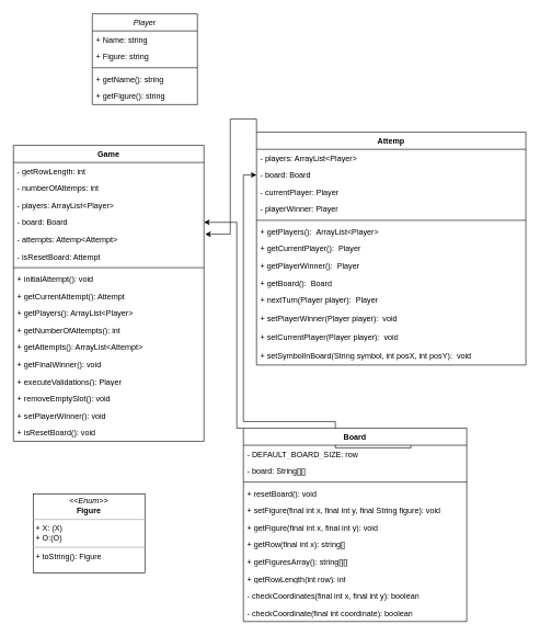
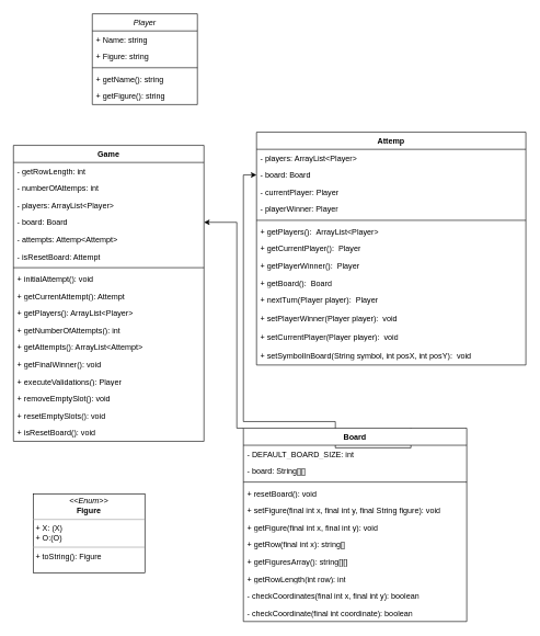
  <mxCell id="0" />
  <mxCell id="1" parent="0" />
  <mxCell id="2" value="Player" style="swimlane;fontStyle=2;align=center;verticalAlign=top;childLayout=stackLayout;horizontal=1;startSize=26;horizontalStack=0;resizeParent=1;resizeLast=0;collapsible=1;marginBottom=0;rounded=0;shadow=0;strokeWidth=1;" parent="1" vertex="1"><mxGeometry x="140" y="20" width="160" height="138" as="geometry"><mxRectangle x="230" y="140" width="160" height="26" as="alternateBounds" /></mxGeometry></mxCell>
  <mxCell id="3" value="+ Name: string" style="text;align=left;verticalAlign=top;spacingLeft=4;spacingRight=4;overflow=hidden;rotatable=0;points=[[0,0.5],[1,0.5]];portConstraint=eastwest;" parent="2" vertex="1"><mxGeometry y="26" width="160" height="26" as="geometry" /></mxCell>
  <mxCell id="4" value="+ Figure: string" style="text;align=left;verticalAlign=top;spacingLeft=4;spacingRight=4;overflow=hidden;rotatable=0;points=[[0,0.5],[1,0.5]];portConstraint=eastwest;" vertex="1" parent="2"><mxGeometry y="52" width="160" height="26" as="geometry" /></mxCell>
  <mxCell id="5" value="" style="line;html=1;strokeWidth=1;align=left;verticalAlign=middle;spacingTop=-1;spacingLeft=3;spacingRight=3;rotatable=0;labelPosition=right;points=[];portConstraint=eastwest;" parent="2" vertex="1"><mxGeometry y="78" width="160" height="8" as="geometry" /></mxCell>
  <mxCell id="6" value="+ getName(): string" style="text;align=left;verticalAlign=top;spacingLeft=4;spacingRight=4;overflow=hidden;rotatable=0;points=[[0,0.5],[1,0.5]];portConstraint=eastwest;" vertex="1" parent="2"><mxGeometry y="86" width="160" height="26" as="geometry" /></mxCell>
  <mxCell id="7" value="+ getFigure(): string" style="text;align=left;verticalAlign=top;spacingLeft=4;spacingRight=4;overflow=hidden;rotatable=0;points=[[0,0.5],[1,0.5]];portConstraint=eastwest;" vertex="1" parent="2"><mxGeometry y="112" width="160" height="26" as="geometry" /></mxCell>
  <mxCell id="8" value="Game" style="swimlane;fontStyle=1;align=center;verticalAlign=top;childLayout=stackLayout;horizontal=1;startSize=26;horizontalStack=0;resizeParent=1;resizeParentMax=0;resizeLast=0;collapsible=1;marginBottom=0;whiteSpace=wrap;html=1;" parent="1" vertex="1"><mxGeometry x="20" y="220" width="290" height="450" as="geometry" /></mxCell>
  <mxCell id="9" value="- getRowLength: int" style="text;strokeColor=none;fillColor=none;align=left;verticalAlign=top;spacingLeft=4;spacingRight=4;overflow=hidden;rotatable=0;points=[[0,0.5],[1,0.5]];portConstraint=eastwest;whiteSpace=wrap;html=1;" parent="8" vertex="1"><mxGeometry y="26" width="290" height="26" as="geometry" /></mxCell>
  <mxCell id="10" value="- numberOfAttemps: int" style="text;strokeColor=none;fillColor=none;align=left;verticalAlign=top;spacingLeft=4;spacingRight=4;overflow=hidden;rotatable=0;points=[[0,0.5],[1,0.5]];portConstraint=eastwest;whiteSpace=wrap;html=1;" parent="8" vertex="1"><mxGeometry y="52" width="290" height="26" as="geometry" /></mxCell>
  <mxCell id="11" value="- players: ArrayList&amp;lt;Player&amp;gt;" style="text;strokeColor=none;fillColor=none;align=left;verticalAlign=top;spacingLeft=4;spacingRight=4;overflow=hidden;rotatable=0;points=[[0,0.5],[1,0.5]];portConstraint=eastwest;whiteSpace=wrap;html=1;" vertex="1" parent="8"><mxGeometry y="78" width="290" height="26" as="geometry" /></mxCell>
  <mxCell id="12" value="- board: Board" style="text;strokeColor=none;fillColor=none;align=left;verticalAlign=top;spacingLeft=4;spacingRight=4;overflow=hidden;rotatable=0;points=[[0,0.5],[1,0.5]];portConstraint=eastwest;whiteSpace=wrap;html=1;" vertex="1" parent="8"><mxGeometry y="104" width="290" height="26" as="geometry" /></mxCell>
  <mxCell id="13" value="- attempts: Attemp&amp;lt;Attempt&amp;gt;" style="text;strokeColor=none;fillColor=none;align=left;verticalAlign=top;spacingLeft=4;spacingRight=4;overflow=hidden;rotatable=0;points=[[0,0.5],[1,0.5]];portConstraint=eastwest;whiteSpace=wrap;html=1;" vertex="1" parent="8"><mxGeometry y="130" width="290" height="26" as="geometry" /></mxCell>
  <mxCell id="14" value="- isResetBoard: Attempt" style="text;strokeColor=none;fillColor=none;align=left;verticalAlign=top;spacingLeft=4;spacingRight=4;overflow=hidden;rotatable=0;points=[[0,0.5],[1,0.5]];portConstraint=eastwest;whiteSpace=wrap;html=1;" vertex="1" parent="8"><mxGeometry y="156" width="290" height="26" as="geometry" /></mxCell>
  <mxCell id="15" value="" style="line;strokeWidth=1;fillColor=none;align=left;verticalAlign=middle;spacingTop=-1;spacingLeft=3;spacingRight=3;rotatable=0;labelPosition=right;points=[];portConstraint=eastwest;strokeColor=inherit;" parent="8" vertex="1"><mxGeometry y="182" width="290" height="8" as="geometry" /></mxCell>
  <mxCell id="16" value="+ initialAttempt(): void" style="text;strokeColor=none;fillColor=none;align=left;verticalAlign=top;spacingLeft=4;spacingRight=4;overflow=hidden;rotatable=0;points=[[0,0.5],[1,0.5]];portConstraint=eastwest;whiteSpace=wrap;html=1;" vertex="1" parent="8"><mxGeometry y="190" width="290" height="26" as="geometry" /></mxCell>
  <mxCell id="17" value="+ getCurrentAttempt(): Attempt" style="text;strokeColor=none;fillColor=none;align=left;verticalAlign=top;spacingLeft=4;spacingRight=4;overflow=hidden;rotatable=0;points=[[0,0.5],[1,0.5]];portConstraint=eastwest;whiteSpace=wrap;html=1;" vertex="1" parent="8"><mxGeometry y="216" width="290" height="26" as="geometry" /></mxCell>
  <mxCell id="18" value="+ getPlayers(): ArrayList&amp;lt;Player&amp;gt;" style="text;strokeColor=none;fillColor=none;align=left;verticalAlign=top;spacingLeft=4;spacingRight=4;overflow=hidden;rotatable=0;points=[[0,0.5],[1,0.5]];portConstraint=eastwest;whiteSpace=wrap;html=1;" parent="8" vertex="1"><mxGeometry y="242" width="290" height="26" as="geometry" /></mxCell>
  <mxCell id="19" value="+ getNumberOfAttempts(): int" style="text;strokeColor=none;fillColor=none;align=left;verticalAlign=top;spacingLeft=4;spacingRight=4;overflow=hidden;rotatable=0;points=[[0,0.5],[1,0.5]];portConstraint=eastwest;whiteSpace=wrap;html=1;" vertex="1" parent="8"><mxGeometry y="268" width="290" height="26" as="geometry" /></mxCell>
  <mxCell id="20" value="+ getAttempts(): ArrayList&amp;lt;Attempt&amp;gt;" style="text;strokeColor=none;fillColor=none;align=left;verticalAlign=top;spacingLeft=4;spacingRight=4;overflow=hidden;rotatable=0;points=[[0,0.5],[1,0.5]];portConstraint=eastwest;whiteSpace=wrap;html=1;" vertex="1" parent="8"><mxGeometry y="294" width="290" height="26" as="geometry" /></mxCell>
  <mxCell id="21" value="+ getFinalWinner(): void" style="text;strokeColor=none;fillColor=none;align=left;verticalAlign=top;spacingLeft=4;spacingRight=4;overflow=hidden;rotatable=0;points=[[0,0.5],[1,0.5]];portConstraint=eastwest;whiteSpace=wrap;html=1;" vertex="1" parent="8"><mxGeometry y="320" width="290" height="26" as="geometry" /></mxCell>
  <mxCell id="22" value="+ executeValidations(): Player" style="text;strokeColor=none;fillColor=none;align=left;verticalAlign=top;spacingLeft=4;spacingRight=4;overflow=hidden;rotatable=0;points=[[0,0.5],[1,0.5]];portConstraint=eastwest;whiteSpace=wrap;html=1;" vertex="1" parent="8"><mxGeometry y="346" width="290" height="26" as="geometry" /></mxCell>
  <mxCell id="23" value="+ removeEmptySlot(): void" style="text;strokeColor=none;fillColor=none;align=left;verticalAlign=top;spacingLeft=4;spacingRight=4;overflow=hidden;rotatable=0;points=[[0,0.5],[1,0.5]];portConstraint=eastwest;whiteSpace=wrap;html=1;" vertex="1" parent="8"><mxGeometry y="372" width="290" height="26" as="geometry" /></mxCell>
- <mxCell id="24" value="+ setPlayerWinner(): void" style="text;strokeColor=none;fillColor=none;align=left;verticalAlign=top;spacingLeft=4;spacingRight=4;overflow=hidden;rotatable=0;points=[[0,0.5],[1,0.5]];portConstraint=eastwest;whiteSpace=wrap;html=1;" vertex="1" parent="8"><mxGeometry y="398" width="290" height="26" as="geometry" /></mxCell>
+ <mxCell id="24" value="+ resetEmptySlots(): void" style="text;strokeColor=none;fillColor=none;align=left;verticalAlign=top;spacingLeft=4;spacingRight=4;overflow=hidden;rotatable=0;points=[[0,0.5],[1,0.5]];portConstraint=eastwest;whiteSpace=wrap;html=1;" vertex="1" parent="8"><mxGeometry y="398" width="290" height="26" as="geometry" /></mxCell>
  <mxCell id="25" value="+ isResetBoard(): void" style="text;strokeColor=none;fillColor=none;align=left;verticalAlign=top;spacingLeft=4;spacingRight=4;overflow=hidden;rotatable=0;points=[[0,0.5],[1,0.5]];portConstraint=eastwest;whiteSpace=wrap;html=1;" vertex="1" parent="8"><mxGeometry y="424" width="290" height="26" as="geometry" /></mxCell>
- <mxCell id="26" style="edgeStyle=orthogonalEdgeStyle;rounded=0;orthogonalLoop=1;jettySize=auto;html=1;exitX=0;exitY=0;exitDx=0;exitDy=0;entryX=1.006;entryY=0.197;entryDx=0;entryDy=0;entryPerimeter=0;" edge="1" parent="1" source="27" target="13"><mxGeometry relative="1" as="geometry"><Array as="points"><mxPoint x="390" y="180" /><mxPoint x="350" y="180" /><mxPoint x="350" y="355" /></Array></mxGeometry></mxCell>
  <mxCell id="27" value="Attemp" style="swimlane;fontStyle=1;align=center;verticalAlign=top;childLayout=stackLayout;horizontal=1;startSize=26;horizontalStack=0;resizeParent=1;resizeParentMax=0;resizeLast=0;collapsible=1;marginBottom=0;whiteSpace=wrap;html=1;" parent="1" vertex="1"><mxGeometry x="390" y="200" width="410" height="354" as="geometry" /></mxCell>
  <mxCell id="28" value="- players: ArrayList&amp;lt;Player&amp;gt;" style="text;strokeColor=none;fillColor=none;align=left;verticalAlign=top;spacingLeft=4;spacingRight=4;overflow=hidden;rotatable=0;points=[[0,0.5],[1,0.5]];portConstraint=eastwest;whiteSpace=wrap;html=1;" parent="27" vertex="1"><mxGeometry y="26" width="410" height="26" as="geometry" /></mxCell>
  <mxCell id="29" value="- board: Board" style="text;strokeColor=none;fillColor=none;align=left;verticalAlign=top;spacingLeft=4;spacingRight=4;overflow=hidden;rotatable=0;points=[[0,0.5],[1,0.5]];portConstraint=eastwest;whiteSpace=wrap;html=1;" vertex="1" parent="27"><mxGeometry y="52" width="410" height="26" as="geometry" /></mxCell>
  <mxCell id="30" value="- currentPlayer: Player" style="text;strokeColor=none;fillColor=none;align=left;verticalAlign=top;spacingLeft=4;spacingRight=4;overflow=hidden;rotatable=0;points=[[0,0.5],[1,0.5]];portConstraint=eastwest;whiteSpace=wrap;html=1;" vertex="1" parent="27"><mxGeometry y="78" width="410" height="26" as="geometry" /></mxCell>
  <mxCell id="31" value="- playerWinner: Player" style="text;strokeColor=none;fillColor=none;align=left;verticalAlign=top;spacingLeft=4;spacingRight=4;overflow=hidden;rotatable=0;points=[[0,0.5],[1,0.5]];portConstraint=eastwest;whiteSpace=wrap;html=1;" vertex="1" parent="27"><mxGeometry y="104" width="410" height="26" as="geometry" /></mxCell>
  <mxCell id="32" value="" style="line;strokeWidth=1;fillColor=none;align=left;verticalAlign=middle;spacingTop=-1;spacingLeft=3;spacingRight=3;rotatable=0;labelPosition=right;points=[];portConstraint=eastwest;strokeColor=inherit;" parent="27" vertex="1"><mxGeometry y="130" width="410" height="8" as="geometry" /></mxCell>
  <mxCell id="33" value="+ getPlayers():&amp;nbsp;&amp;nbsp;ArrayList&amp;lt;Player&amp;gt;" style="text;strokeColor=none;fillColor=none;align=left;verticalAlign=top;spacingLeft=4;spacingRight=4;overflow=hidden;rotatable=0;points=[[0,0.5],[1,0.5]];portConstraint=eastwest;whiteSpace=wrap;html=1;" parent="27" vertex="1"><mxGeometry y="138" width="410" height="26" as="geometry" /></mxCell>
  <mxCell id="34" value="+ getCurrentPlayer():&amp;nbsp; Player" style="text;strokeColor=none;fillColor=none;align=left;verticalAlign=top;spacingLeft=4;spacingRight=4;overflow=hidden;rotatable=0;points=[[0,0.5],[1,0.5]];portConstraint=eastwest;whiteSpace=wrap;html=1;" vertex="1" parent="27"><mxGeometry y="164" width="410" height="26" as="geometry" /></mxCell>
  <mxCell id="35" value="+ getPlayerWinner():&amp;nbsp; Player" style="text;strokeColor=none;fillColor=none;align=left;verticalAlign=top;spacingLeft=4;spacingRight=4;overflow=hidden;rotatable=0;points=[[0,0.5],[1,0.5]];portConstraint=eastwest;whiteSpace=wrap;html=1;" vertex="1" parent="27"><mxGeometry y="190" width="410" height="26" as="geometry" /></mxCell>
  <mxCell id="36" value="+ getBoard():&amp;nbsp;&amp;nbsp;Board" style="text;strokeColor=none;fillColor=none;align=left;verticalAlign=top;spacingLeft=4;spacingRight=4;overflow=hidden;rotatable=0;points=[[0,0.5],[1,0.5]];portConstraint=eastwest;whiteSpace=wrap;html=1;" vertex="1" parent="27"><mxGeometry y="216" width="410" height="26" as="geometry" /></mxCell>
  <mxCell id="37" value="+ nextTurn(Player player):&amp;nbsp;&amp;nbsp;Player" style="text;strokeColor=none;fillColor=none;align=left;verticalAlign=top;spacingLeft=4;spacingRight=4;overflow=hidden;rotatable=0;points=[[0,0.5],[1,0.5]];portConstraint=eastwest;whiteSpace=wrap;html=1;" vertex="1" parent="27"><mxGeometry y="242" width="410" height="28" as="geometry" /></mxCell>
  <mxCell id="38" value="+ setPlayerWinner(Player player):&amp;nbsp;&amp;nbsp;void" style="text;strokeColor=none;fillColor=none;align=left;verticalAlign=top;spacingLeft=4;spacingRight=4;overflow=hidden;rotatable=0;points=[[0,0.5],[1,0.5]];portConstraint=eastwest;whiteSpace=wrap;html=1;" vertex="1" parent="27"><mxGeometry y="270" width="410" height="28" as="geometry" /></mxCell>
  <mxCell id="39" value="+ setCurrentPlayer(Player player):&amp;nbsp;&amp;nbsp;void" style="text;strokeColor=none;fillColor=none;align=left;verticalAlign=top;spacingLeft=4;spacingRight=4;overflow=hidden;rotatable=0;points=[[0,0.5],[1,0.5]];portConstraint=eastwest;whiteSpace=wrap;html=1;" vertex="1" parent="27"><mxGeometry y="298" width="410" height="28" as="geometry" /></mxCell>
  <mxCell id="40" value="+ setSymbolInBoard(String symbol, int posX, int posY):&amp;nbsp;&amp;nbsp;void" style="text;strokeColor=none;fillColor=none;align=left;verticalAlign=top;spacingLeft=4;spacingRight=4;overflow=hidden;rotatable=0;points=[[0,0.5],[1,0.5]];portConstraint=eastwest;whiteSpace=wrap;html=1;" vertex="1" parent="27"><mxGeometry y="326" width="410" height="28" as="geometry" /></mxCell>
  <mxCell id="41" value="&lt;p style=&quot;margin:0px;margin-top:4px;text-align:center;&quot;&gt;&lt;i&gt;&amp;lt;&amp;lt;Enum&amp;gt;&amp;gt;&lt;/i&gt;&lt;br&gt;&lt;b&gt;Figure&lt;/b&gt;&lt;/p&gt;&lt;hr size=&quot;1&quot;&gt;&lt;p style=&quot;margin:0px;margin-left:4px;&quot;&gt;+ X: (X)&lt;br&gt;+ O:(O)&lt;/p&gt;&lt;hr size=&quot;1&quot;&gt;&lt;p style=&quot;margin:0px;margin-left:4px;&quot;&gt;+ toString(): Figure&lt;br&gt;&lt;/p&gt;" style="verticalAlign=top;align=left;overflow=fill;fontSize=12;fontFamily=Helvetica;html=1;whiteSpace=wrap;" vertex="1" parent="1"><mxGeometry x="50" y="750" width="170" height="120" as="geometry" /></mxCell>
  <mxCell id="42" style="edgeStyle=orthogonalEdgeStyle;rounded=0;orthogonalLoop=1;jettySize=auto;html=1;exitX=0.75;exitY=0;exitDx=0;exitDy=0;entryX=0;entryY=0.5;entryDx=0;entryDy=0;" edge="1" parent="1" source="44" target="29"><mxGeometry relative="1" as="geometry"><Array as="points"><mxPoint x="510" y="680" /><mxPoint x="510" y="640" /><mxPoint x="370" y="640" /><mxPoint x="370" y="265" /></Array></mxGeometry></mxCell>
  <mxCell id="43" style="edgeStyle=orthogonalEdgeStyle;rounded=0;orthogonalLoop=1;jettySize=auto;html=1;exitX=0;exitY=0;exitDx=0;exitDy=0;entryX=1;entryY=0.5;entryDx=0;entryDy=0;" edge="1" parent="1" source="44" target="12"><mxGeometry relative="1" as="geometry"><Array as="points"><mxPoint x="360" y="650" /><mxPoint x="360" y="337" /></Array></mxGeometry></mxCell>
  <mxCell id="44" value="Board" style="swimlane;fontStyle=1;align=center;verticalAlign=top;childLayout=stackLayout;horizontal=1;startSize=26;horizontalStack=0;resizeParent=1;resizeParentMax=0;resizeLast=0;collapsible=1;marginBottom=0;whiteSpace=wrap;html=1;" vertex="1" parent="1"><mxGeometry x="370" y="650" width="340" height="294" as="geometry"><mxRectangle x="60" y="410" width="80" height="30" as="alternateBounds" /></mxGeometry></mxCell>
- <mxCell id="45" value="-&amp;nbsp;DEFAULT_BOARD_SIZE: row" style="text;strokeColor=none;fillColor=none;align=left;verticalAlign=top;spacingLeft=4;spacingRight=4;overflow=hidden;rotatable=0;points=[[0,0.5],[1,0.5]];portConstraint=eastwest;whiteSpace=wrap;html=1;" vertex="1" parent="44"><mxGeometry y="26" width="340" height="26" as="geometry" /></mxCell>
+ <mxCell id="45" value="-&amp;nbsp;DEFAULT_BOARD_SIZE: int" style="text;strokeColor=none;fillColor=none;align=left;verticalAlign=top;spacingLeft=4;spacingRight=4;overflow=hidden;rotatable=0;points=[[0,0.5],[1,0.5]];portConstraint=eastwest;whiteSpace=wrap;html=1;" vertex="1" parent="44"><mxGeometry y="26" width="340" height="26" as="geometry" /></mxCell>
  <mxCell id="46" value="- board: String[][]" style="text;strokeColor=none;fillColor=none;align=left;verticalAlign=top;spacingLeft=4;spacingRight=4;overflow=hidden;rotatable=0;points=[[0,0.5],[1,0.5]];portConstraint=eastwest;whiteSpace=wrap;html=1;" vertex="1" parent="44"><mxGeometry y="52" width="340" height="26" as="geometry" /></mxCell>
  <mxCell id="47" value="" style="line;strokeWidth=1;fillColor=none;align=left;verticalAlign=middle;spacingTop=-1;spacingLeft=3;spacingRight=3;rotatable=0;labelPosition=right;points=[];portConstraint=eastwest;strokeColor=inherit;" vertex="1" parent="44"><mxGeometry y="78" width="340" height="8" as="geometry" /></mxCell>
  <mxCell id="48" value="+ resetBoard(): void" style="text;strokeColor=none;fillColor=none;align=left;verticalAlign=top;spacingLeft=4;spacingRight=4;overflow=hidden;rotatable=0;points=[[0,0.5],[1,0.5]];portConstraint=eastwest;whiteSpace=wrap;html=1;" vertex="1" parent="44"><mxGeometry y="86" width="340" height="26" as="geometry" /></mxCell>
  <mxCell id="49" value="+ setFigure(final int x, final int y, final String figure): void" style="text;strokeColor=none;fillColor=none;align=left;verticalAlign=top;spacingLeft=4;spacingRight=4;overflow=hidden;rotatable=0;points=[[0,0.5],[1,0.5]];portConstraint=eastwest;whiteSpace=wrap;html=1;" vertex="1" parent="44"><mxGeometry y="112" width="340" height="26" as="geometry" /></mxCell>
  <mxCell id="50" value="+ getFigure(final int x, final int y): void" style="text;strokeColor=none;fillColor=none;align=left;verticalAlign=top;spacingLeft=4;spacingRight=4;overflow=hidden;rotatable=0;points=[[0,0.5],[1,0.5]];portConstraint=eastwest;whiteSpace=wrap;html=1;" vertex="1" parent="44"><mxGeometry y="138" width="340" height="26" as="geometry" /></mxCell>
  <mxCell id="51" value="+ getRow(final int x): string[]" style="text;strokeColor=none;fillColor=none;align=left;verticalAlign=top;spacingLeft=4;spacingRight=4;overflow=hidden;rotatable=0;points=[[0,0.5],[1,0.5]];portConstraint=eastwest;whiteSpace=wrap;html=1;" vertex="1" parent="44"><mxGeometry y="164" width="340" height="26" as="geometry" /></mxCell>
  <mxCell id="52" value="+ getFiguresArray(): string[][]" style="text;strokeColor=none;fillColor=none;align=left;verticalAlign=top;spacingLeft=4;spacingRight=4;overflow=hidden;rotatable=0;points=[[0,0.5],[1,0.5]];portConstraint=eastwest;whiteSpace=wrap;html=1;" vertex="1" parent="44"><mxGeometry y="190" width="340" height="26" as="geometry" /></mxCell>
  <mxCell id="53" value="+ getRowLength(int row): int" style="text;strokeColor=none;fillColor=none;align=left;verticalAlign=top;spacingLeft=4;spacingRight=4;overflow=hidden;rotatable=0;points=[[0,0.5],[1,0.5]];portConstraint=eastwest;whiteSpace=wrap;html=1;" vertex="1" parent="44"><mxGeometry y="216" width="340" height="26" as="geometry" /></mxCell>
  <mxCell id="54" value="- checkCoordinates(final int x, final int y): boolean" style="text;strokeColor=none;fillColor=none;align=left;verticalAlign=top;spacingLeft=4;spacingRight=4;overflow=hidden;rotatable=0;points=[[0,0.5],[1,0.5]];portConstraint=eastwest;whiteSpace=wrap;html=1;" vertex="1" parent="44"><mxGeometry y="242" width="340" height="26" as="geometry" /></mxCell>
  <mxCell id="55" value="- checkCoordinate(final int coordinate): boolean" style="text;strokeColor=none;fillColor=none;align=left;verticalAlign=top;spacingLeft=4;spacingRight=4;overflow=hidden;rotatable=0;points=[[0,0.5],[1,0.5]];portConstraint=eastwest;whiteSpace=wrap;html=1;" vertex="1" parent="44"><mxGeometry y="268" width="340" height="26" as="geometry" /></mxCell>
